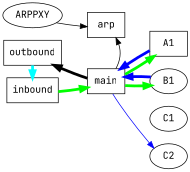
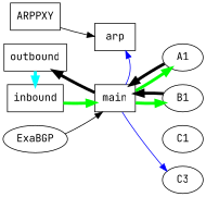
  digraph {
    fontname="JetBrains Mono"
    rankdir=LR
    node [fontname="JetBrains Mono"]
    edge [fontname="JetBrains Mono" style=invis]
    outbound [shape=box]
    inbound [shape=box]
-   ARPPXY
-   A1 [shape=box]
+   ARPPXY [shape=box]
+   ExaBGP
+   A1
    B1
    C1
-   C2
+   C2 [label=C3]
    main [shape=box]
    arp [shape=box]
    subgraph sub_1 {
      rank=min
      outbound
      inbound
      ARPPXY
+     ExaBGP
    }
    subgraph sub_2 {
      rank=same
      A1
      B1
      C1
      C2
    }
    subgraph sub_3 {
      rank=same
      main
      arp
    }
    outbound -> inbound
    outbound -> inbound [color=cyan penwidth=4.0 style=""]
    outbound -> inbound
    inbound -> main
    inbound -> main [color=green penwidth=4.0 style=""]
    inbound -> main
    inbound -> main
    ARPPXY -> arp [color=black style=""]
-   A1 -> main [color=blue penwidth=4.0 style=""]
-   B1 -> main [color=blue penwidth=4.0 style=""]
+   ExaBGP -> main [color=black style=""]
+   A1 -> main [color=black penwidth=4.0 style=""]
+   B1 -> main [color=black penwidth=4.0 style=""]
    C1 -> main
    main -> outbound [color=black penwidth=4.0 style=""]
    main -> outbound
+   main -> ExaBGP
+   main -> ExaBGP
    main -> A1
    main -> A1
    main -> A1
    main -> A1 [color=green penwidth=4.0 style=""]
    main -> B1
    main -> B1
    main -> B1
    main -> B1 [color=green penwidth=4.0 style=""]
    main -> C1
    main -> C1
    main -> C1
    main -> C1
    main -> C2
    main -> C2 [color=blue style=""]
    main -> C2
    main -> C2
-   main -> arp [color=black style=""]
+   main -> arp [color=blue style=""]
    arp -> ARPPXY
    arp -> main
  }
